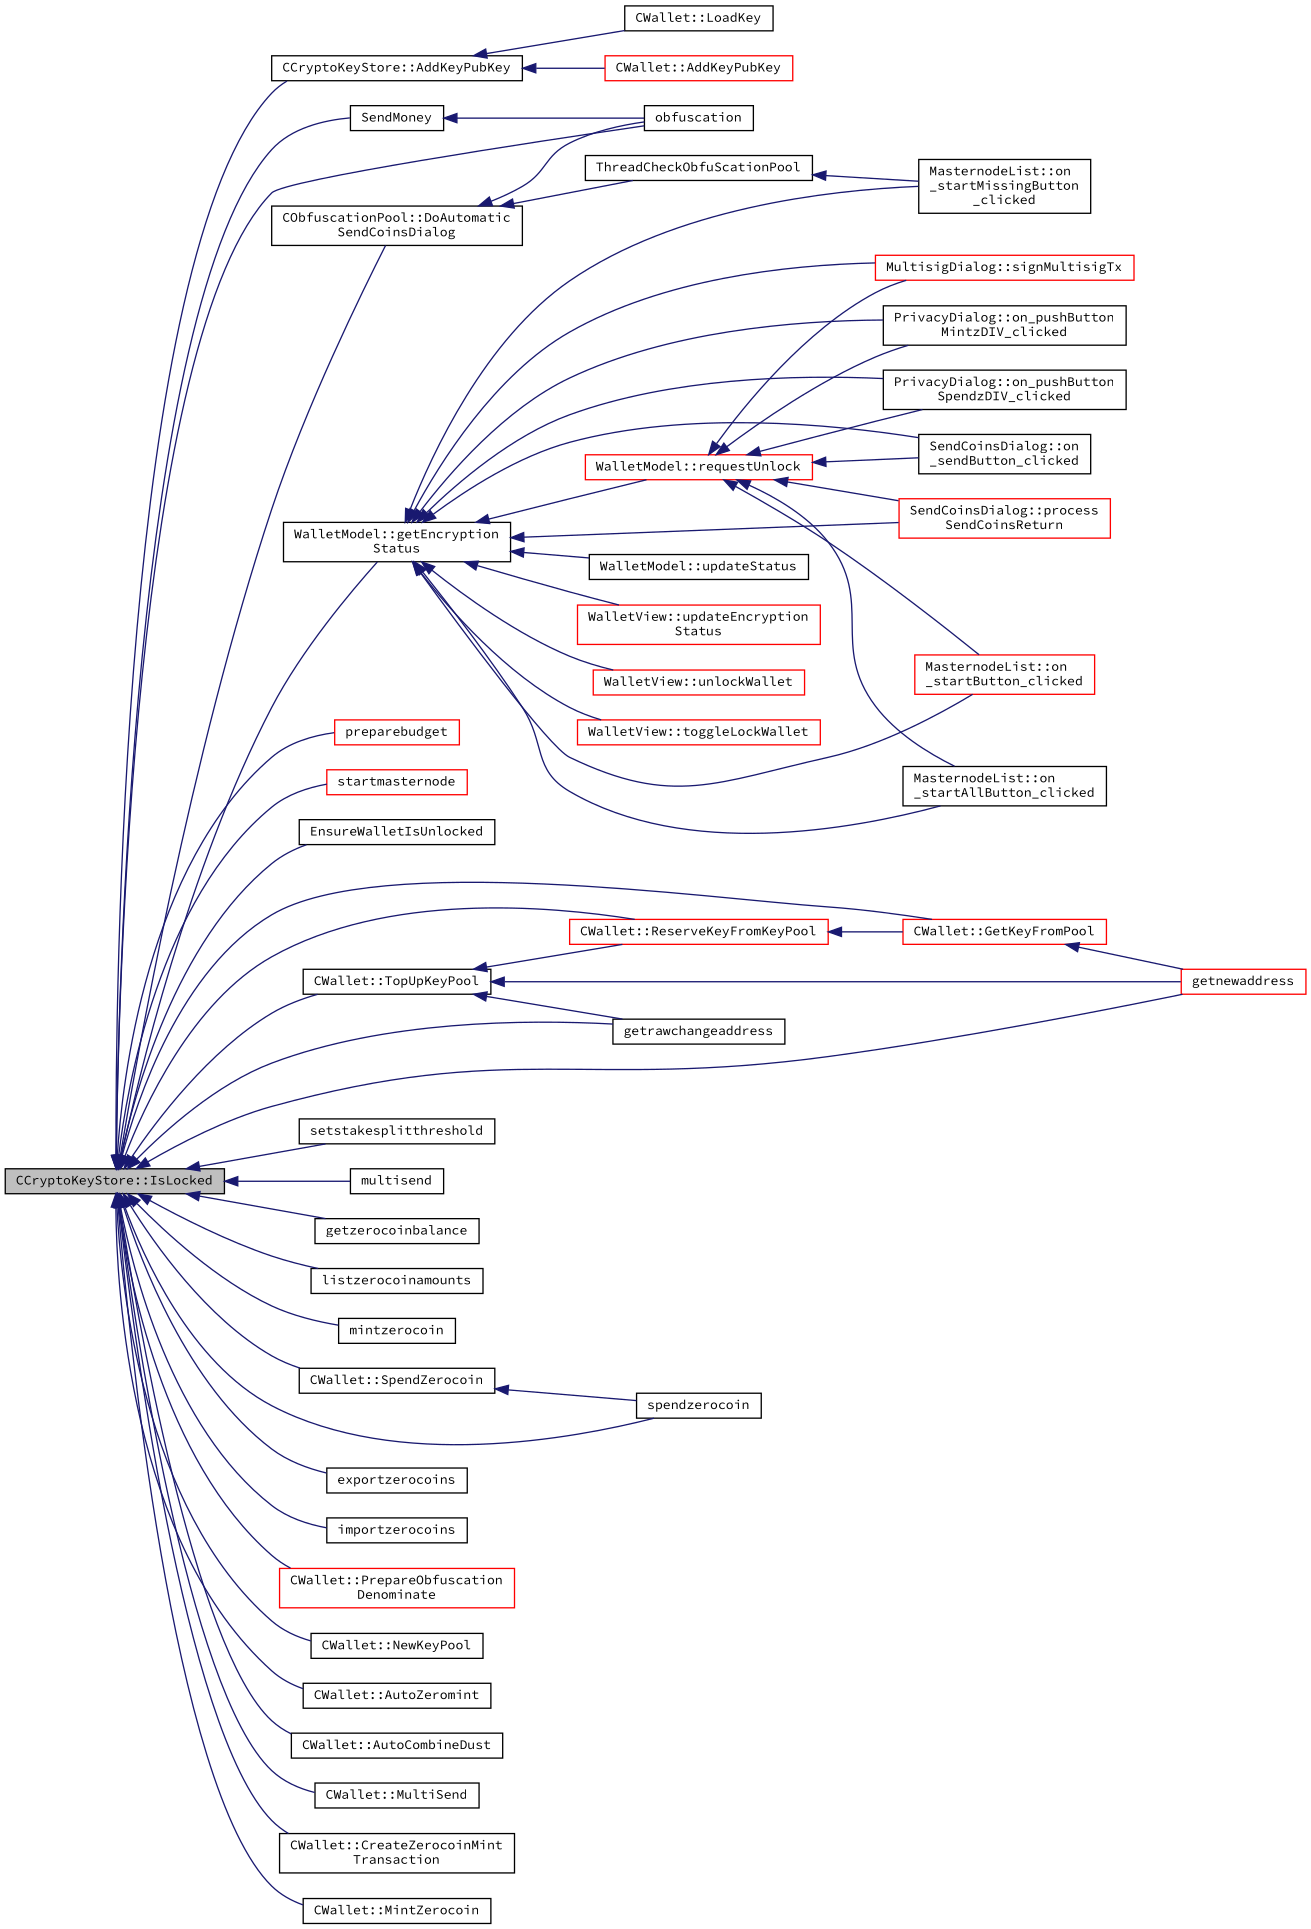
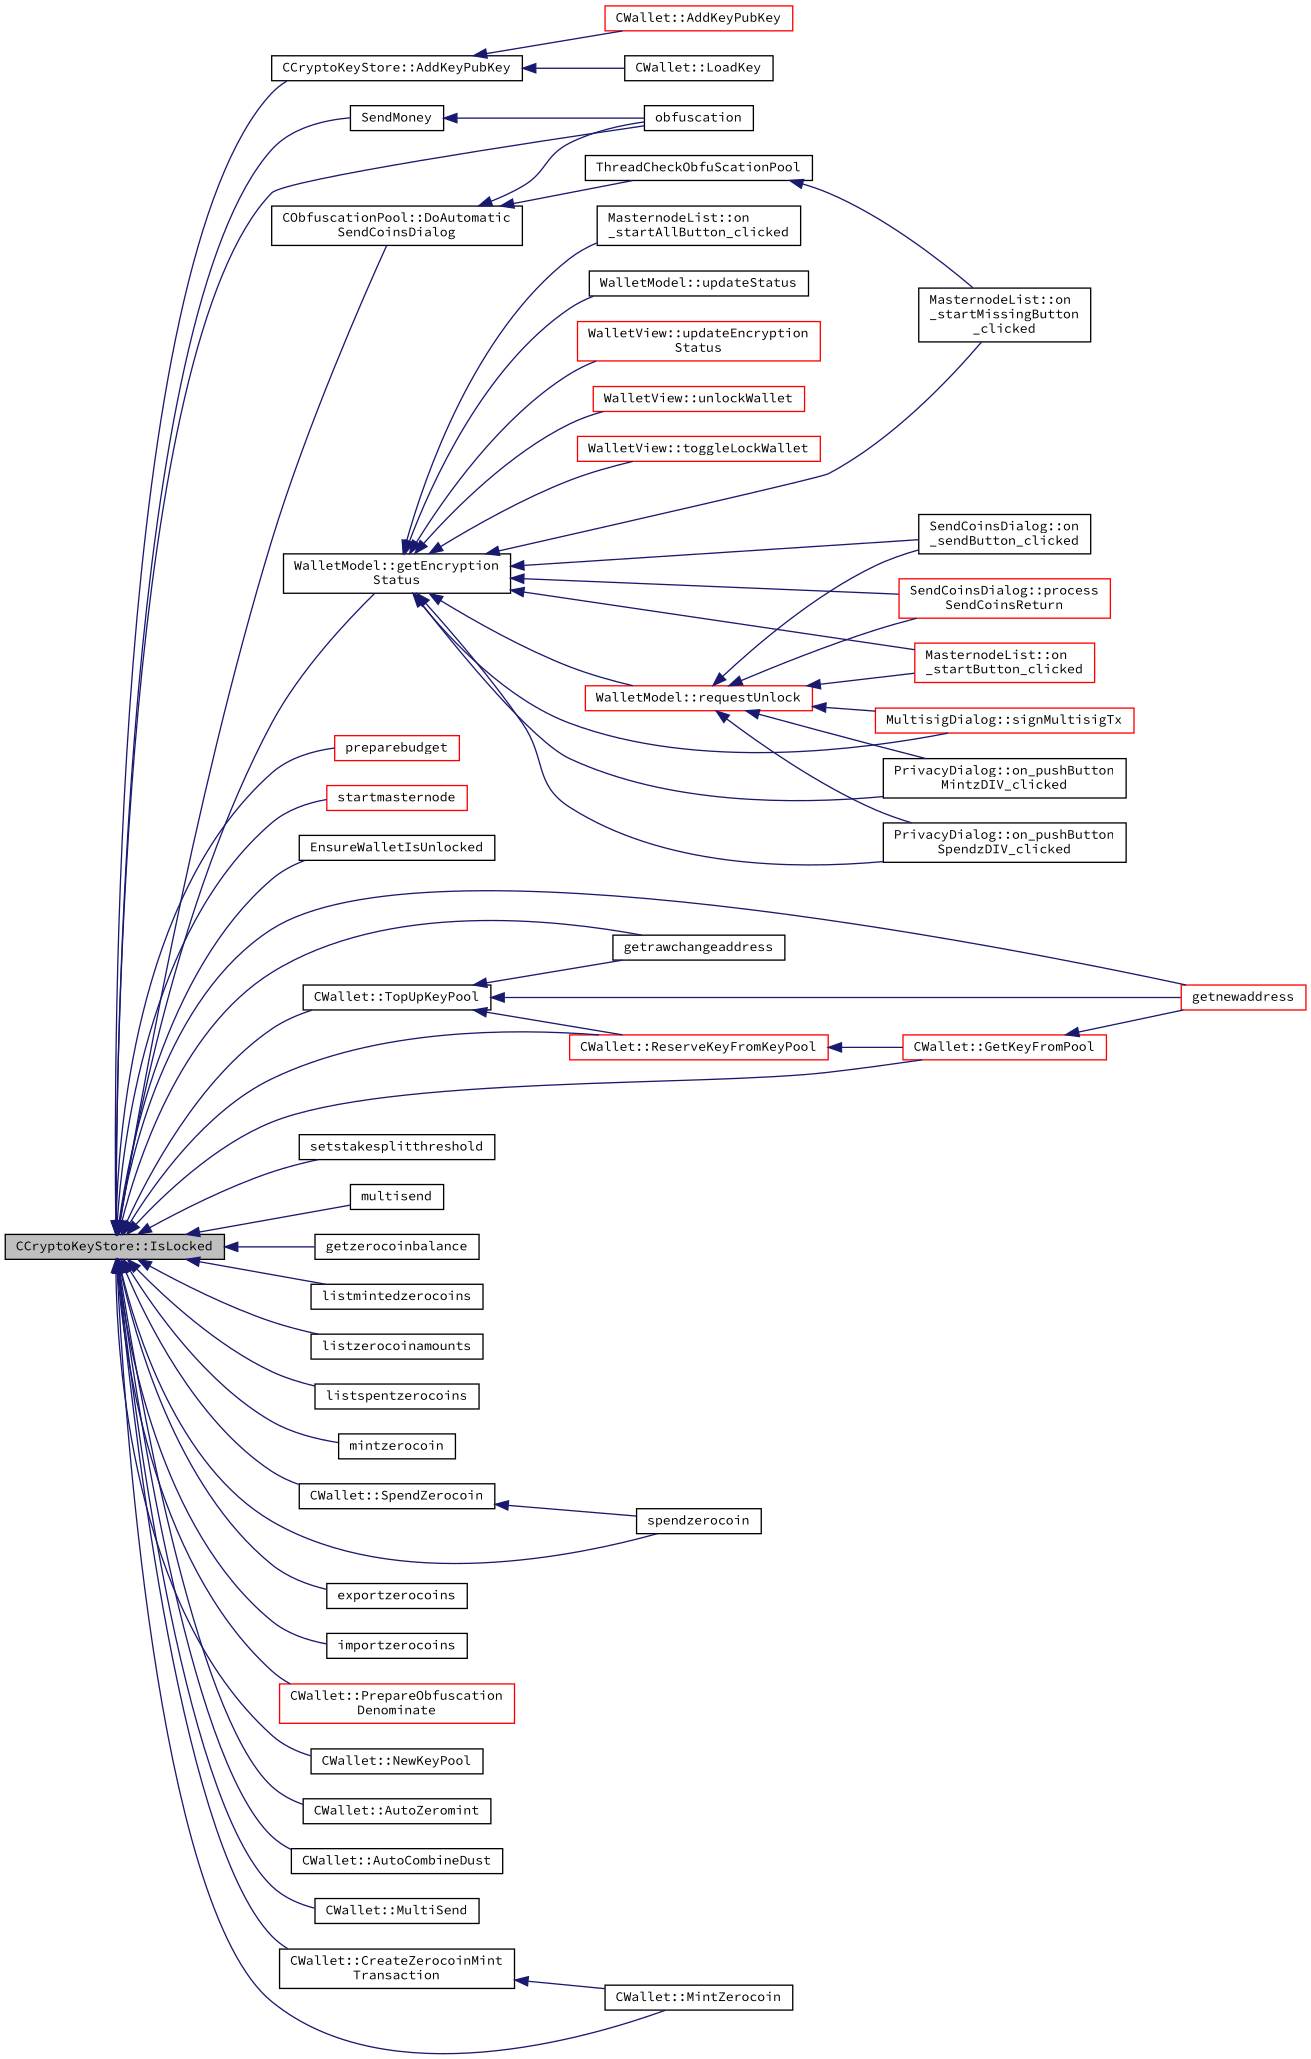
  digraph {
    fontname="Source Code Pro"
    rankdir=LR
    node [color=black fillcolor=white fontname="Source Code Pro" fontsize=10 shape=record style=filled]
    edge [color=midnightblue dir=back fontname="Source Code Pro" fontsize=10 labelfontname=Helvetica labelfontsize=10 style=solid]
    n1 [fillcolor=grey75 fontcolor=black height=0.2 label="CCryptoKeyStore::IsLocked" width=0.4]
    n2 [height=0.2 label="CCryptoKeyStore::AddKeyPubKey" width=0.4]
    n3 [height=0.2 label="CObfuscationPool::DoAutomatic\lSendCoinsDialog" width=0.4]
    n4 [height=0.2 label=obfuscation width=0.4]
    n5 [height=0.2 label="WalletModel::getEncryption\lStatus" width=0.4]
    n6 [color=red height=0.2 label=preparebudget width=0.4]
    n7 [height=0.2 label=SendMoney width=0.4]
    n8 [color=red height=0.2 label=startmasternode width=0.4]
    n9 [height=0.2 label=EnsureWalletIsUnlocked width=0.4]
    n10 [color=red height=0.2 label=getnewaddress width=0.4]
    n11 [height=0.2 label=getrawchangeaddress width=0.4]
    n12 [height=0.2 label=setstakesplitthreshold width=0.4]
    n13 [height=0.2 label=multisend width=0.4]
    n14 [height=0.2 label=getzerocoinbalance width=0.4]
+   n15 [height=0.2 label=listmintedzerocoins width=0.4]
    n16 [height=0.2 label=listzerocoinamounts width=0.4]
+   n17 [height=0.2 label=listspentzerocoins width=0.4]
    n18 [height=0.2 label=mintzerocoin width=0.4]
    n19 [height=0.2 label=spendzerocoin width=0.4]
    n20 [height=0.2 label=exportzerocoins width=0.4]
    n21 [height=0.2 label=importzerocoins width=0.4]
    n22 [color=red height=0.2 label="CWallet::PrepareObfuscation\lDenominate" width=0.4]
    n23 [height=0.2 label="CWallet::NewKeyPool" width=0.4]
    n24 [height=0.2 label="CWallet::TopUpKeyPool" width=0.4]
    n25 [color=red height=0.2 label="CWallet::ReserveKeyFromKeyPool" width=0.4]
    n26 [color=red height=0.2 label="CWallet::GetKeyFromPool" width=0.4]
    n27 [height=0.2 label="CWallet::AutoZeromint" width=0.4]
    n28 [height=0.2 label="CWallet::AutoCombineDust" width=0.4]
    n29 [height=0.2 label="CWallet::MultiSend" width=0.4]
    n30 [height=0.2 label="CWallet::CreateZerocoinMint\lTransaction" width=0.4]
    n31 [height=0.2 label="CWallet::MintZerocoin" width=0.4]
    n32 [height=0.2 label="CWallet::SpendZerocoin" width=0.4]
    n33 [color=red height=0.2 label="CWallet::AddKeyPubKey" width=0.4]
    n34 [height=0.2 label="CWallet::LoadKey" width=0.4]
    n35 [height=0.2 label=ThreadCheckObfuScationPool width=0.4]
    n36 [color=red height=0.2 label="MasternodeList::on\l_startButton_clicked" width=0.4]
    n37 [height=0.2 label="MasternodeList::on\l_startAllButton_clicked" width=0.4]
    n38 [height=0.2 label="MasternodeList::on\l_startMissingButton\l_clicked" width=0.4]
    n39 [color=red height=0.2 label="MultisigDialog::signMultisigTx" width=0.4]
    n40 [height=0.2 label="PrivacyDialog::on_pushButton\lMintzDIV_clicked" width=0.4]
    n41 [height=0.2 label="PrivacyDialog::on_pushButton\lSpendzDIV_clicked" width=0.4]
    n42 [height=0.2 label="SendCoinsDialog::on\l_sendButton_clicked" width=0.4]
    n43 [color=red height=0.2 label="SendCoinsDialog::process\lSendCoinsReturn" width=0.4]
    n44 [height=0.2 label="WalletModel::updateStatus" width=0.4]
    n45 [color=red height=0.2 label="WalletModel::requestUnlock" width=0.4]
    n46 [color=red height=0.2 label="WalletView::updateEncryption\lStatus" width=0.4]
    n47 [color=red height=0.2 label="WalletView::unlockWallet" width=0.4]
    n48 [color=red height=0.2 label="WalletView::toggleLockWallet" width=0.4]
    n1 -> n2
    n1 -> n3
    n1 -> n4
    n1 -> n5
    n1 -> n6
    n1 -> n7
    n1 -> n8
    n1 -> n9
    n1 -> n10
    n1 -> n11
    n1 -> n12
    n1 -> n13
    n1 -> n14
+   n1 -> n15
    n1 -> n16
+   n1 -> n17
    n1 -> n18
    n1 -> n19
    n1 -> n20
    n1 -> n21
    n1 -> n22
    n1 -> n23
    n1 -> n24
    n1 -> n25
    n1 -> n26
    n1 -> n27
    n1 -> n28
    n1 -> n29
    n1 -> n30
    n1 -> n31
    n1 -> n32
    n2 -> n33
    n2 -> n34
    n3 -> n4
    n3 -> n35
    n5 -> n36
    n5 -> n37
    n5 -> n38
    n5 -> n39
    n5 -> n40
    n5 -> n41
    n5 -> n42
    n5 -> n43
    n5 -> n44
    n5 -> n45
    n5 -> n46
    n5 -> n47
    n5 -> n48
    n7 -> n4
    n24 -> n10
    n24 -> n11
    n24 -> n25
    n25 -> n26
    n26 -> n10
+   n30 -> n31
    n32 -> n19
    n35 -> n38
    n45 -> n36
-   n45 -> n37
    n45 -> n39
    n45 -> n40
    n45 -> n41
    n45 -> n42
    n45 -> n43
  }
